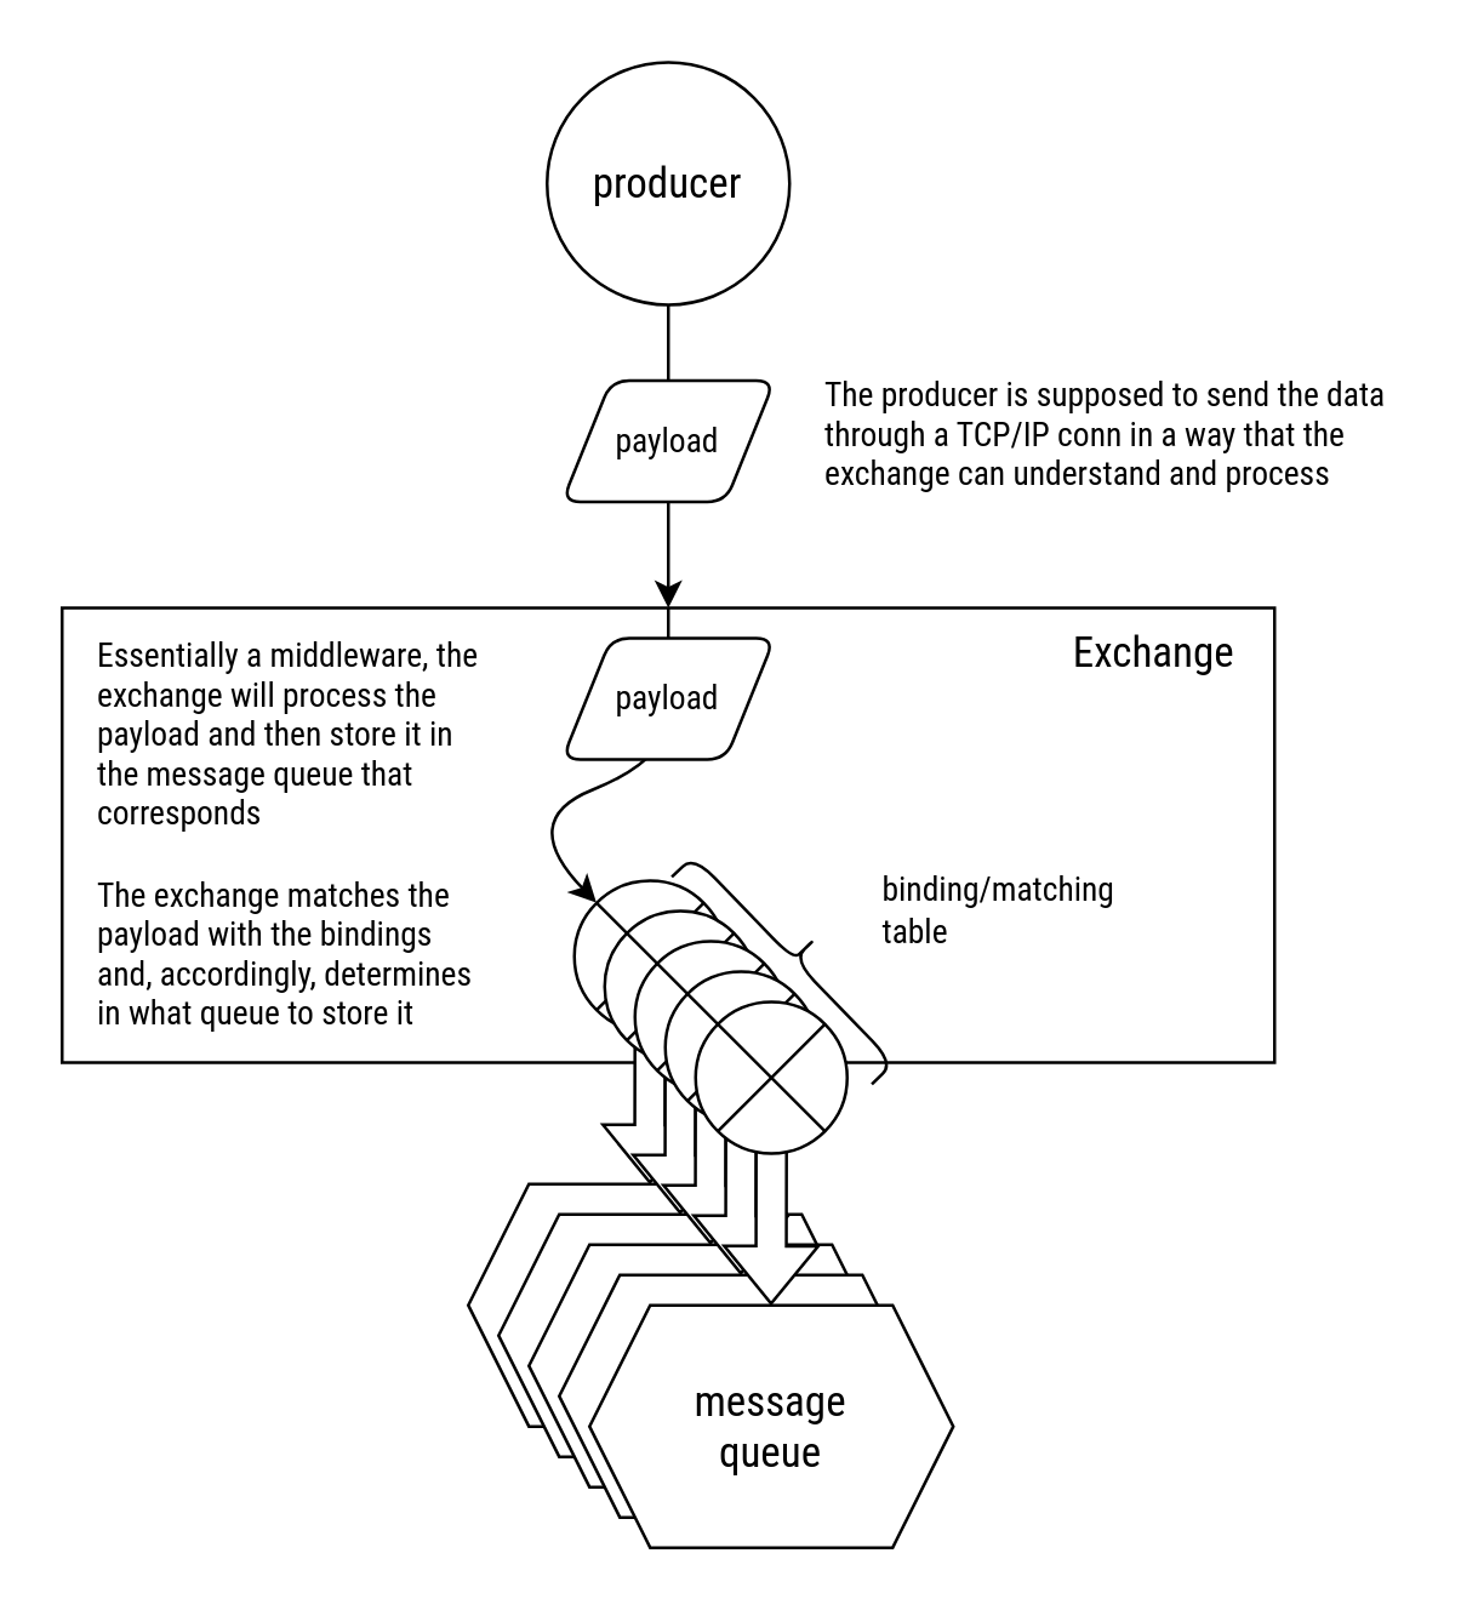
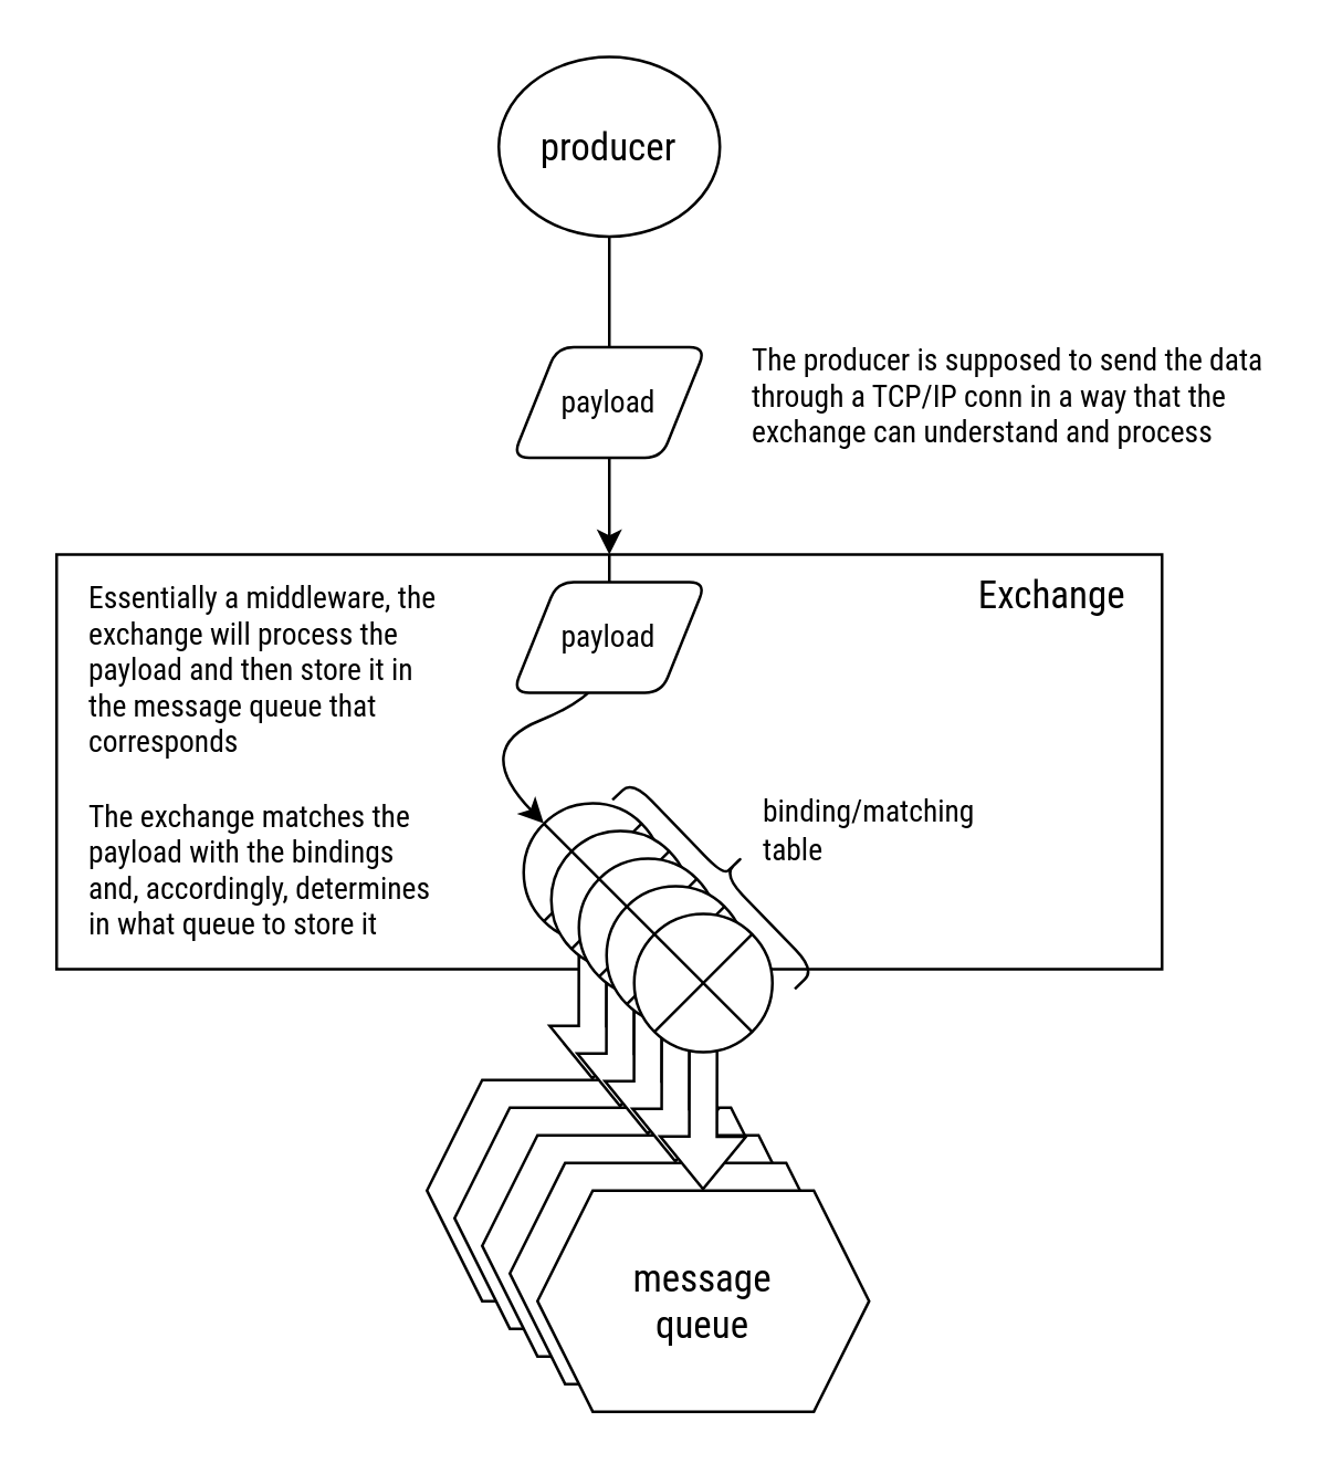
  <mxCell id="0" />
  <mxCell id="1" parent="0" />
  <mxCell id="2" value="" style="whiteSpace=wrap;html=1;fillColor=none;fontFamily=Roboto Condensed;glass=0;shadow=0;strokeColor=default;strokeWidth=1;rounded=0;fontSource=https%3A%2F%2Ffonts.googleapis.com%2Fcss%3Ffamily%3DRoboto%2BCondensed;" parent="1" vertex="1"><mxGeometry x="20" y="200" width="400" height="150" as="geometry" /></mxCell>
  <mxCell id="3" value="message&lt;div&gt;queue&lt;/div&gt;" style="shape=hexagon;perimeter=hexagonPerimeter2;whiteSpace=wrap;html=1;fixedSize=1;fontFamily=Roboto Condensed;horizontal=1;fontSize=14;fontSource=https%3A%2F%2Ffonts.googleapis.com%2Fcss%3Ffamily%3DRoboto%2BCondensed;" parent="1" vertex="1"><mxGeometry x="154" y="390.05" width="120" height="80" as="geometry" /></mxCell>
  <mxCell id="4" value="Exchange" style="text;strokeColor=none;fillColor=none;html=1;fontSize=14;fontStyle=0;verticalAlign=middle;align=center;fontFamily=Roboto Condensed;fontSource=https%3A%2F%2Ffonts.googleapis.com%2Fcss%3Ffamily%3DRoboto%2BCondensed;" parent="1" vertex="1"><mxGeometry x="340" y="200" width="80" height="30" as="geometry" /></mxCell>
  <mxCell id="5" value="" style="edgeStyle=orthogonalEdgeStyle;rounded=0;orthogonalLoop=1;jettySize=auto;html=1;fontFamily=Roboto Condensed;fontSource=https%3A%2F%2Ffonts.googleapis.com%2Fcss%3Ffamily%3DRoboto%2BCondensed;" parent="1" source="6" target="2" edge="1"><mxGeometry relative="1" as="geometry" /></mxCell>
- <mxCell id="6" value="producer" style="ellipse;whiteSpace=wrap;html=1;aspect=fixed;horizontal=1;fontFamily=Roboto Condensed;fontSize=14;fontSource=https%3A%2F%2Ffonts.googleapis.com%2Fcss%3Ffamily%3DRoboto%2BCondensed;" parent="1" vertex="1"><mxGeometry x="180" y="20" width="80" height="80" as="geometry" /></mxCell>
+ <mxCell id="6" value="producer" style="ellipse;whiteSpace=wrap;html=1;aspect=fixed;horizontal=1;fontFamily=Roboto Condensed;fontSize=14;fontSource=https%3A%2F%2Ffonts.googleapis.com%2Fcss%3Ffamily%3DRoboto%2BCondensed;" parent="1" vertex="1"><mxGeometry x="180" y="20" width="80" height="65" as="geometry" /></mxCell>
  <mxCell id="7" value="&lt;span&gt;The producer is supposed to send the data through a TCP/IP conn in a way that the exchange can understand and process&lt;/span&gt;" style="text;align=left;verticalAlign=middle;whiteSpace=wrap;rounded=0;fontSize=11;fontFamily=Roboto Condensed;html=1;shadow=0;horizontal=1;fontSource=https%3A%2F%2Ffonts.googleapis.com%2Fcss%3Ffamily%3DRoboto%2BCondensed;" parent="1" vertex="1"><mxGeometry x="270" y="120" width="190" height="45" as="geometry" /></mxCell>
  <mxCell id="8" value="&lt;font style=&quot;font-size: 11px;&quot;&gt;payload&lt;/font&gt;" style="shape=parallelogram;html=1;strokeWidth=1;perimeter=parallelogramPerimeter;whiteSpace=wrap;rounded=1;arcSize=12;size=0.23;fontFamily=Roboto Condensed;fontSource=https%3A%2F%2Ffonts.googleapis.com%2Fcss%3Ffamily%3DRoboto%2BCondensed;" parent="1" vertex="1"><mxGeometry x="185" y="125" width="70" height="40" as="geometry" /></mxCell>
  <mxCell id="9" value="&lt;span&gt;Essentially a middleware, the exchange will process the payload and then store it in the message queue that corresponds&lt;/span&gt;&lt;div&gt;&lt;span&gt;&lt;br&gt;&lt;/span&gt;&lt;/div&gt;&lt;div&gt;&lt;span&gt;The exchange matches the payload with the bindings and, accordingly, determines in what queue to store it&lt;/span&gt;&lt;/div&gt;" style="text;align=left;verticalAlign=middle;whiteSpace=wrap;rounded=0;fontSize=11;fontFamily=Roboto Condensed;html=1;shadow=0;horizontal=1;fontSource=https%3A%2F%2Ffonts.googleapis.com%2Fcss%3Ffamily%3DRoboto%2BCondensed;" parent="1" vertex="1"><mxGeometry x="30" y="210" width="130" height="130" as="geometry" /></mxCell>
  <mxCell id="10" value="message&lt;div&gt;queue&lt;/div&gt;" style="shape=hexagon;perimeter=hexagonPerimeter2;whiteSpace=wrap;html=1;fixedSize=1;fontFamily=Roboto Condensed;horizontal=1;fontSize=14;fontSource=https%3A%2F%2Ffonts.googleapis.com%2Fcss%3Ffamily%3DRoboto%2BCondensed;" parent="1" vertex="1"><mxGeometry x="164" y="400.05" width="120" height="80" as="geometry" /></mxCell>
  <mxCell id="11" value="message&lt;div&gt;queue&lt;/div&gt;" style="shape=hexagon;perimeter=hexagonPerimeter2;whiteSpace=wrap;html=1;fixedSize=1;fontFamily=Roboto Condensed;horizontal=1;fontSize=14;fontSource=https%3A%2F%2Ffonts.googleapis.com%2Fcss%3Ffamily%3DRoboto%2BCondensed;" parent="1" vertex="1"><mxGeometry x="174" y="410.05" width="120" height="80" as="geometry" /></mxCell>
  <mxCell id="12" value="message&lt;div&gt;queue&lt;/div&gt;" style="shape=hexagon;perimeter=hexagonPerimeter2;whiteSpace=wrap;html=1;fixedSize=1;fontFamily=Roboto Condensed;horizontal=1;fontSize=14;fontSource=https%3A%2F%2Ffonts.googleapis.com%2Fcss%3Ffamily%3DRoboto%2BCondensed;" parent="1" vertex="1"><mxGeometry x="184" y="420.05" width="120" height="80" as="geometry" /></mxCell>
  <mxCell id="13" value="message&lt;div&gt;queue&lt;/div&gt;" style="shape=hexagon;perimeter=hexagonPerimeter2;whiteSpace=wrap;html=1;fixedSize=1;fontFamily=Roboto Condensed;horizontal=1;fontSize=14;fontSource=https%3A%2F%2Ffonts.googleapis.com%2Fcss%3Ffamily%3DRoboto%2BCondensed;" parent="1" vertex="1"><mxGeometry x="194" y="430.05" width="120" height="80" as="geometry" /></mxCell>
  <mxCell id="14" value="" style="shape=flexArrow;endArrow=classic;html=1;rounded=0;entryX=0.5;entryY=0;entryDx=0;entryDy=0;exitX=0.5;exitY=0.533;exitDx=0;exitDy=0;exitPerimeter=0;fillColor=default;fontFamily=Roboto Condensed;fontSource=https%3A%2F%2Ffonts.googleapis.com%2Fcss%3Ffamily%3DRoboto%2BCondensed;" edge="1" parent="1"><mxGeometry width="50" height="50" relative="1" as="geometry"><mxPoint x="214" y="330" as="sourcePoint" /><mxPoint x="213.9" y="390.05" as="targetPoint" /></mxGeometry></mxCell>
  <mxCell id="15" value="" style="shape=flexArrow;endArrow=classic;html=1;rounded=0;entryX=0.5;entryY=0;entryDx=0;entryDy=0;exitX=0.5;exitY=0.533;exitDx=0;exitDy=0;exitPerimeter=0;fillColor=default;fontFamily=Roboto Condensed;fontSource=https%3A%2F%2Ffonts.googleapis.com%2Fcss%3Ffamily%3DRoboto%2BCondensed;" edge="1" parent="1"><mxGeometry width="50" height="50" relative="1" as="geometry"><mxPoint x="224" y="340" as="sourcePoint" /><mxPoint x="223.9" y="400.05" as="targetPoint" /></mxGeometry></mxCell>
  <mxCell id="16" value="" style="shape=flexArrow;endArrow=classic;html=1;rounded=0;entryX=0.5;entryY=0;entryDx=0;entryDy=0;exitX=0.5;exitY=0.533;exitDx=0;exitDy=0;exitPerimeter=0;fillColor=default;fontFamily=Roboto Condensed;fontSource=https%3A%2F%2Ffonts.googleapis.com%2Fcss%3Ffamily%3DRoboto%2BCondensed;" edge="1" parent="1"><mxGeometry width="50" height="50" relative="1" as="geometry"><mxPoint x="234" y="350" as="sourcePoint" /><mxPoint x="233.9" y="410.05" as="targetPoint" /></mxGeometry></mxCell>
  <mxCell id="17" value="" style="shape=flexArrow;endArrow=classic;html=1;rounded=0;entryX=0.5;entryY=0;entryDx=0;entryDy=0;exitX=0.5;exitY=0.533;exitDx=0;exitDy=0;exitPerimeter=0;fillColor=default;fontFamily=Roboto Condensed;fontSource=https%3A%2F%2Ffonts.googleapis.com%2Fcss%3Ffamily%3DRoboto%2BCondensed;" edge="1" parent="1"><mxGeometry width="50" height="50" relative="1" as="geometry"><mxPoint x="244" y="360" as="sourcePoint" /><mxPoint x="243.9" y="420.05" as="targetPoint" /></mxGeometry></mxCell>
  <mxCell id="18" value="" style="shape=flexArrow;endArrow=classic;html=1;rounded=0;entryX=0.5;entryY=0;entryDx=0;entryDy=0;exitX=0.5;exitY=0.533;exitDx=0;exitDy=0;exitPerimeter=0;fillColor=default;fontFamily=Roboto Condensed;fontSource=https%3A%2F%2Ffonts.googleapis.com%2Fcss%3Ffamily%3DRoboto%2BCondensed;" edge="1" parent="1"><mxGeometry width="50" height="50" relative="1" as="geometry"><mxPoint x="254" y="370" as="sourcePoint" /><mxPoint x="253.9" y="430.05" as="targetPoint" /></mxGeometry></mxCell>
  <mxCell id="19" value="" style="verticalLabelPosition=bottom;verticalAlign=top;html=1;shape=mxgraph.flowchart.or;fontFamily=Roboto Condensed;fontSource=https%3A%2F%2Ffonts.googleapis.com%2Fcss%3Ffamily%3DRoboto%2BCondensed;" vertex="1" parent="1"><mxGeometry x="189" y="290" width="50" height="50" as="geometry" /></mxCell>
  <mxCell id="20" value="" style="verticalLabelPosition=bottom;verticalAlign=top;html=1;shape=mxgraph.flowchart.or;fontFamily=Roboto Condensed;fontSource=https%3A%2F%2Ffonts.googleapis.com%2Fcss%3Ffamily%3DRoboto%2BCondensed;" vertex="1" parent="1"><mxGeometry x="199" y="300" width="50" height="50" as="geometry" /></mxCell>
  <mxCell id="21" value="" style="verticalLabelPosition=bottom;verticalAlign=top;html=1;shape=mxgraph.flowchart.or;fontFamily=Roboto Condensed;fontSource=https%3A%2F%2Ffonts.googleapis.com%2Fcss%3Ffamily%3DRoboto%2BCondensed;" vertex="1" parent="1"><mxGeometry x="209" y="310" width="50" height="50" as="geometry" /></mxCell>
  <mxCell id="22" value="" style="verticalLabelPosition=bottom;verticalAlign=top;html=1;shape=mxgraph.flowchart.or;fontFamily=Roboto Condensed;fontSource=https%3A%2F%2Ffonts.googleapis.com%2Fcss%3Ffamily%3DRoboto%2BCondensed;" vertex="1" parent="1"><mxGeometry x="219" y="320" width="50" height="50" as="geometry" /></mxCell>
  <mxCell id="23" value="" style="verticalLabelPosition=bottom;verticalAlign=top;html=1;shape=mxgraph.flowchart.or;fontFamily=Roboto Condensed;fontSource=https%3A%2F%2Ffonts.googleapis.com%2Fcss%3Ffamily%3DRoboto%2BCondensed;" vertex="1" parent="1"><mxGeometry x="229" y="330" width="50" height="50" as="geometry" /></mxCell>
- <mxCell id="24" value="binding/matching&lt;div&gt;table&lt;/div&gt;" style="text;align=left;verticalAlign=middle;whiteSpace=wrap;rounded=0;fontSize=11;fontFamily=Roboto Condensed;html=1;shadow=0;horizontal=1;fontSource=https%3A%2F%2Ffonts.googleapis.com%2Fcss%3Ffamily%3DRoboto%2BCondensed;" vertex="1" parent="1"><mxGeometry x="289" y="290" width="81" height="20" as="geometry" /></mxCell>
+ <mxCell id="24" value="binding/matching&lt;div&gt;table&lt;/div&gt;" style="text;align=left;verticalAlign=middle;whiteSpace=wrap;rounded=0;fontSize=11;fontFamily=Roboto Condensed;html=1;shadow=0;horizontal=1;fontSource=https%3A%2F%2Ffonts.googleapis.com%2Fcss%3Ffamily%3DRoboto%2BCondensed;" vertex="1" parent="1"><mxGeometry x="274" y="290" width="81" height="20" as="geometry" /></mxCell>
  <mxCell id="25" value="" style="shape=curlyBracket;whiteSpace=wrap;html=1;rounded=1;labelPosition=left;verticalLabelPosition=middle;align=right;verticalAlign=middle;rotation=136;fontFamily=Roboto Condensed;fontSource=https%3A%2F%2Ffonts.googleapis.com%2Fcss%3Ffamily%3DRoboto%2BCondensed;" vertex="1" parent="1"><mxGeometry x="251.32" y="268.51" width="20" height="95" as="geometry" /></mxCell>
  <mxCell id="26" value="" style="curved=1;endArrow=classic;html=1;rounded=0;entryX=0.145;entryY=0.145;entryDx=0;entryDy=0;entryPerimeter=0;exitX=0.5;exitY=0;exitDx=0;exitDy=0;fontFamily=Roboto Condensed;fontSource=https%3A%2F%2Ffonts.googleapis.com%2Fcss%3Ffamily%3DRoboto%2BCondensed;" edge="1" parent="1" source="2" target="19"><mxGeometry width="50" height="50" relative="1" as="geometry"><mxPoint x="154" y="340" as="sourcePoint" /><mxPoint x="204" y="290" as="targetPoint" /><Array as="points"><mxPoint x="220" y="220" /><mxPoint x="220" y="250" /><mxPoint x="170" y="270" /></Array></mxGeometry></mxCell>
  <mxCell id="27" value="&lt;font style=&quot;font-size: 11px;&quot;&gt;payload&lt;/font&gt;" style="shape=parallelogram;html=1;strokeWidth=1;perimeter=parallelogramPerimeter;whiteSpace=wrap;rounded=1;arcSize=12;size=0.23;fontFamily=Roboto Condensed;fontSource=https%3A%2F%2Ffonts.googleapis.com%2Fcss%3Ffamily%3DRoboto%2BCondensed;" parent="1" vertex="1"><mxGeometry x="185" y="210" width="70" height="40" as="geometry" /></mxCell>
